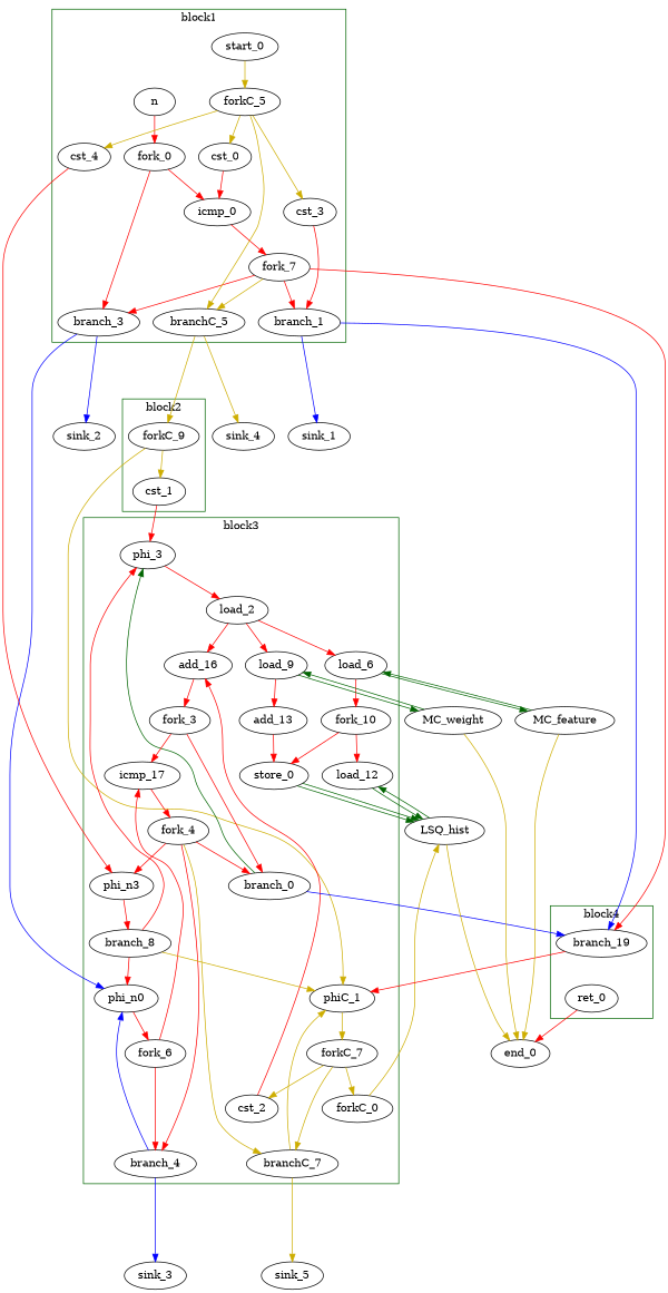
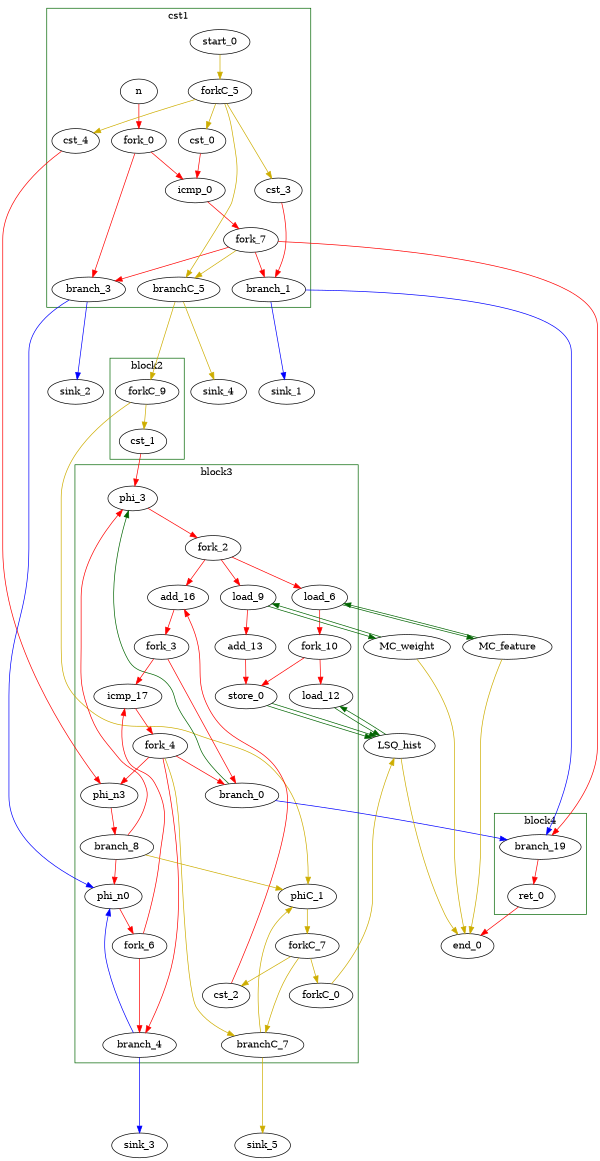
  digraph {
    splines=spline
    node [bbID=3 in="in1:32" out="out1:32" type=Fork]
    edge [color=red from=out1 to=in1]
    n [bbID=1 type=Entry]
    cst_0 [bbID=1 type=Constant value="0x00000000"]
    icmp_0 [II=1 bbID=1 delay=1.530 in="in1:32 in2:32 " latency=0 op=icmp_sgt_op out="out1:1 " type=Operator]
    cst_3 [bbID=1 type=Constant value="0x00000000"]
    start_0 [bbID=1 control=true in="in1:0" out="out1:0" type=Entry]
    cst_4 [bbID=1 type=Constant value="0x00000001"]
    branch_1 [bbID=1 in="in1:32 in2?:1" out="out1+:32 out2-:32" type=Branch]
    branch_3 [bbID=1 in="in1:32 in2?:1*i" out="out1+:32 out2-:32" type=Branch]
    branchC_5 [bbID=1 in="in1:0 in2?:1*i" out="out1+:0 out2-:0" type=Branch]
    fork_0 [bbID=1 out="out1:32 out2:32 "]
    n11 [bbID=1 label=fork_7 out="out1:32 out2:32 out3:32 out4:32 "]
    forkC_5 [bbID=1 in="in1:0" out="out1:0 out2:0 out3:0 out4:0 "]
    cst_1 [bbID=2 type=Constant value="0x00000000"]
    forkC_9 [bbID=2 in="in1:0" out="out1:0 out2:0 "]
    phi_3 [delay=0.366 in="in1?:1 in2:32 in3:32 " type=Mux]
    load_6 [II=1 delay=0.000 in="in1:32 in2:32" latency=2 offset=0 op=mc_load_op out="out1:32 out2:32 " portId=0 type=Operator]
    load_9 [II=1 delay=0.000 in="in1:32 in2:32" latency=2 offset=0 op=mc_load_op out="out1:32 out2:32 " portId=0 type=Operator]
    load_12 [II=1 delay=0.000 in="in1:32 in2:32" latency=5 offset=0 op=lsq_load_op out="out1:32 out2:32 " portId=0 type=Operator]
    add_13 [II=1 delay=1.693 in="in1:32 in2:32 " latency=0 op=add_op out="out1:32 " type=Operator]
    store_0 [II=1 delay=0.000 in="in1:32 in2:32 " latency=0 offset=1 op=lsq_store_op out="out1:32 out2:32" portId=0 type=Operator]
    cst_2 [type=Constant value="0x00000001"]
    add_16 [II=1 delay=1.693 in="in1:32 in2:32 " latency=0 op=add_op out="out1:32 " type=Operator]
    icmp_17 [II=1 delay=1.530 in="in1:32 in2:32 " latency=0 op=icmp_slt_op out="out1:1 " type=Operator]
    forkC_0 [in="in1:0" out="out1:0 "]
    phi_n0 [delay=0.366 in="in1?:1 in2:32 in3:32 " type=Mux]
    phiC_1 [delay=0.166 in="in1?:1 in2:0 in3:0 " out="out1:0" type=Mux]
    branch_0 [in="in1:32 in2?:1*i" out="out1+:32 out2-:32" type=Branch]
    phi_n3 [delay=0.366 in="in1:32 in2:32*i " type=Merge]
    branch_4 [in="in1:32 in2?:1*i" out="out1+:32 out2-:32" type=Branch]
    branchC_7 [in="in1:0 in2?:1*i" out="out1+:0 out2-:0" type=Branch]
-   fork_2 [out="out1:32 out2:32 out3:32 " label=load_2]
+   fork_2 [out="out1:32 out2:32 out3:32 "]
    fork_3 [out="out1:32 out2:32 "]
    fork_4 [out="out1:32 out2:32 out3:32 out4:32 "]
    fork_6 [out="out1:32 out2:32 "]
    forkC_7 [in="in1:0" out="out1:0 out2:0 out3:0 "]
    n36 [label=branch_8 out="out1:32 out2:32 out3:32 "]
    fork_10 [out="out1:32 out2:32 "]
    n38 [bbID=4 delay=0.366 in="in1?:1 in2:32 in3:32 " label=branch_19 type=Mux]
    ret_0 [II=1 bbID=4 delay=0.000 in="in1:32 " latency=0 op=ret_op out="out1:32 " type=Operator]
    sink_1 [bbID=0 type=Sink out=""]
    sink_2 [bbID=0 type=Sink out=""]
    sink_4 [bbID=0 in="in1:0" type=Sink out=""]
    MC_feature [bbID=0 bbcount=0 in="in1:32*l0a " ldcount=1 memory=feature out="out1:32*l0d out2:0*e " stcount=0 type=MC]
    MC_weight [bbID=0 bbcount=0 in="in1:32*l0a " ldcount=1 memory=weight out="out1:32*l0d out2:0*e " stcount=0 type=MC]
    LSQ_hist [bbID=0 bbcount=1 fifoDepth=16 in="in1:0*c0 in2:32*l0a in3:32*s0a in4:32*s0d " ldcount=1 loadOffsets="{{0;0;0;0;0;0;0;0;0;0;0;0;0;0;0;0}}" loadPorts="{{0;0;0;0;0;0;0;0;0;0;0;0;0;0;0;0}}" memory=hist numLoads="{1}" numStores="{1}" out="out1:32*l0d out2:0*e " stcount=1 storeOffsets="{{1;0;0;0;0;0;0;0;0;0;0;0;0;0;0;0}}" storePorts="{{0;0;0;0;0;0;0;0;0;0;0;0;0;0;0;0}}" type=LSQ]
    sink_3 [bbID=0 type=Sink out=""]
    sink_5 [bbID=0 in="in1:0" type=Sink out=""]
    end_0 [bbID=0 in="in1:0*e in2:0*e in3:0*e in4:32 " type=Exit]
    subgraph cluster_1 {
      color=darkgreen
-     label=block1
+     label=cst1
      n
      cst_0
      icmp_0
      cst_3
      start_0
      cst_4
      branch_1
      branch_3
      branchC_5
      fork_0
      n11
      forkC_5
    }
    subgraph cluster_2 {
      color=darkgreen
      label=block2
      cst_1
      forkC_9
    }
    subgraph cluster_3 {
      color=darkgreen
      label=block3
      phi_3
      load_6
      load_9
      load_12
      add_13
      store_0
      cst_2
      add_16
      icmp_17
      forkC_0
      phi_n0
      phiC_1
      branch_0
      phi_n3
      branch_4
      branchC_7
      fork_2
      fork_3
      fork_4
      fork_6
      forkC_7
      n36
      fork_10
    }
    subgraph cluster_4 {
      color=darkgreen
      label=block4
      n38
      ret_0
    }
    n -> fork_0
    cst_0 -> icmp_0 [to=in2]
    icmp_0 -> n11
    cst_3 -> branch_1
    start_0 -> forkC_5 [color=gold3]
    cst_4 -> phi_n3
    branch_1 -> n38 [color=blue from=out2 minlen=3 to=in2]
    branch_1 -> sink_1 [color=blue minlen=3]
    branch_3 -> phi_n0 [color=blue from=out2 minlen=3 to=in3]
    branch_3 -> sink_2 [color=blue minlen=3]
    branchC_5 -> forkC_9 [color=gold3 from=out2 minlen=3]
    branchC_5 -> sink_4 [color=gold3 minlen=3]
    fork_0 -> icmp_0
    fork_0 -> branch_3 [from=out2]
    n11 -> branch_1 [to=in2]
    n11 -> branch_3 [from=out2 to=in2]
    n11 -> branchC_5 [color=gold3 from=out3 to=in2]
    n11 -> n38 [from=out4]
    forkC_5 -> cst_0 [color=gold3]
    forkC_5 -> cst_3 [color=gold3 from=out3]
    forkC_5 -> cst_4 [color=gold3 from=out4]
    forkC_5 -> branchC_5 [color=gold3 from=out2]
    cst_1 -> phi_3 [to=in3]
    forkC_9 -> cst_1 [color=gold3]
    forkC_9 -> phiC_1 [color=gold3 from=out2 to=in3]
    phi_3 -> fork_2
    load_6 -> fork_10
    load_6 -> MC_feature [color=darkgreen from=out2 mem_address=true]
    load_9 -> add_13 [to=in2]
    load_9 -> MC_weight [color=darkgreen from=out2 mem_address=true]
    load_12 -> LSQ_hist [color=darkgreen from=out2 mem_address=true to=in2]
    add_13 -> store_0
    store_0 -> LSQ_hist [color=darkgreen from=out2 mem_address=true to=in3]
    store_0 -> LSQ_hist [color=darkgreen mem_address=false to=in4]
    cst_2 -> add_16 [to=in2]
    add_16 -> fork_3
    icmp_17 -> fork_4
    forkC_0 -> LSQ_hist [color=gold3]
    phi_n0 -> fork_6
    phiC_1 -> forkC_7 [color=gold3]
    branch_0 -> phi_3 [color=darkgreen from=out2 minlen=3 to=in2]
    branch_0 -> n38 [color=blue minlen=3 to=in3]
    phi_n3 -> n36
    branch_4 -> phi_n0 [color=blue from=out2 minlen=3 to=in2]
    branch_4 -> sink_3 [color=blue minlen=3]
    branchC_7 -> phiC_1 [color=gold3 from=out2 minlen=3 to=in2]
    branchC_7 -> sink_5 [color=gold3 minlen=3]
    fork_2 -> load_6 [from=out2 to=in2]
    fork_2 -> load_9 [from=out3 to=in2]
    fork_2 -> add_16
    fork_3 -> icmp_17
    fork_3 -> branch_0 [from=out2]
    fork_4 -> branch_0 [to=in2]
    fork_4 -> phi_n3 [from=out2 to=in2]
    fork_4 -> branch_4 [from=out3 to=in2]
    fork_4 -> branchC_7 [color=gold3 from=out4 to=in2]
    fork_6 -> icmp_17 [to=in2]
    fork_6 -> branch_4 [from=out2]
    forkC_7 -> cst_2 [color=gold3]
    forkC_7 -> forkC_0 [color=gold3 from=out3]
    forkC_7 -> branchC_7 [color=gold3 from=out2]
    n36 -> phi_3
    n36 -> phi_n0 [from=out2]
    n36 -> phiC_1 [color=gold3 from=out3]
    fork_10 -> load_12 [to=in2]
    fork_10 -> store_0 [from=out2 to=in2]
-   n38 -> phiC_1
+   n38 -> ret_0
    ret_0 -> end_0 [to=in4]
    MC_feature -> load_6 [color=darkgreen mem_address=false]
    MC_feature -> end_0 [color=gold3 from=out2 to=in2]
    MC_weight -> load_9 [color=darkgreen mem_address=false]
    MC_weight -> end_0 [color=gold3 from=out2 to=in3]
    LSQ_hist -> load_12 [color=darkgreen mem_address=false]
    LSQ_hist -> end_0 [color=gold3 from=out2]
  }
